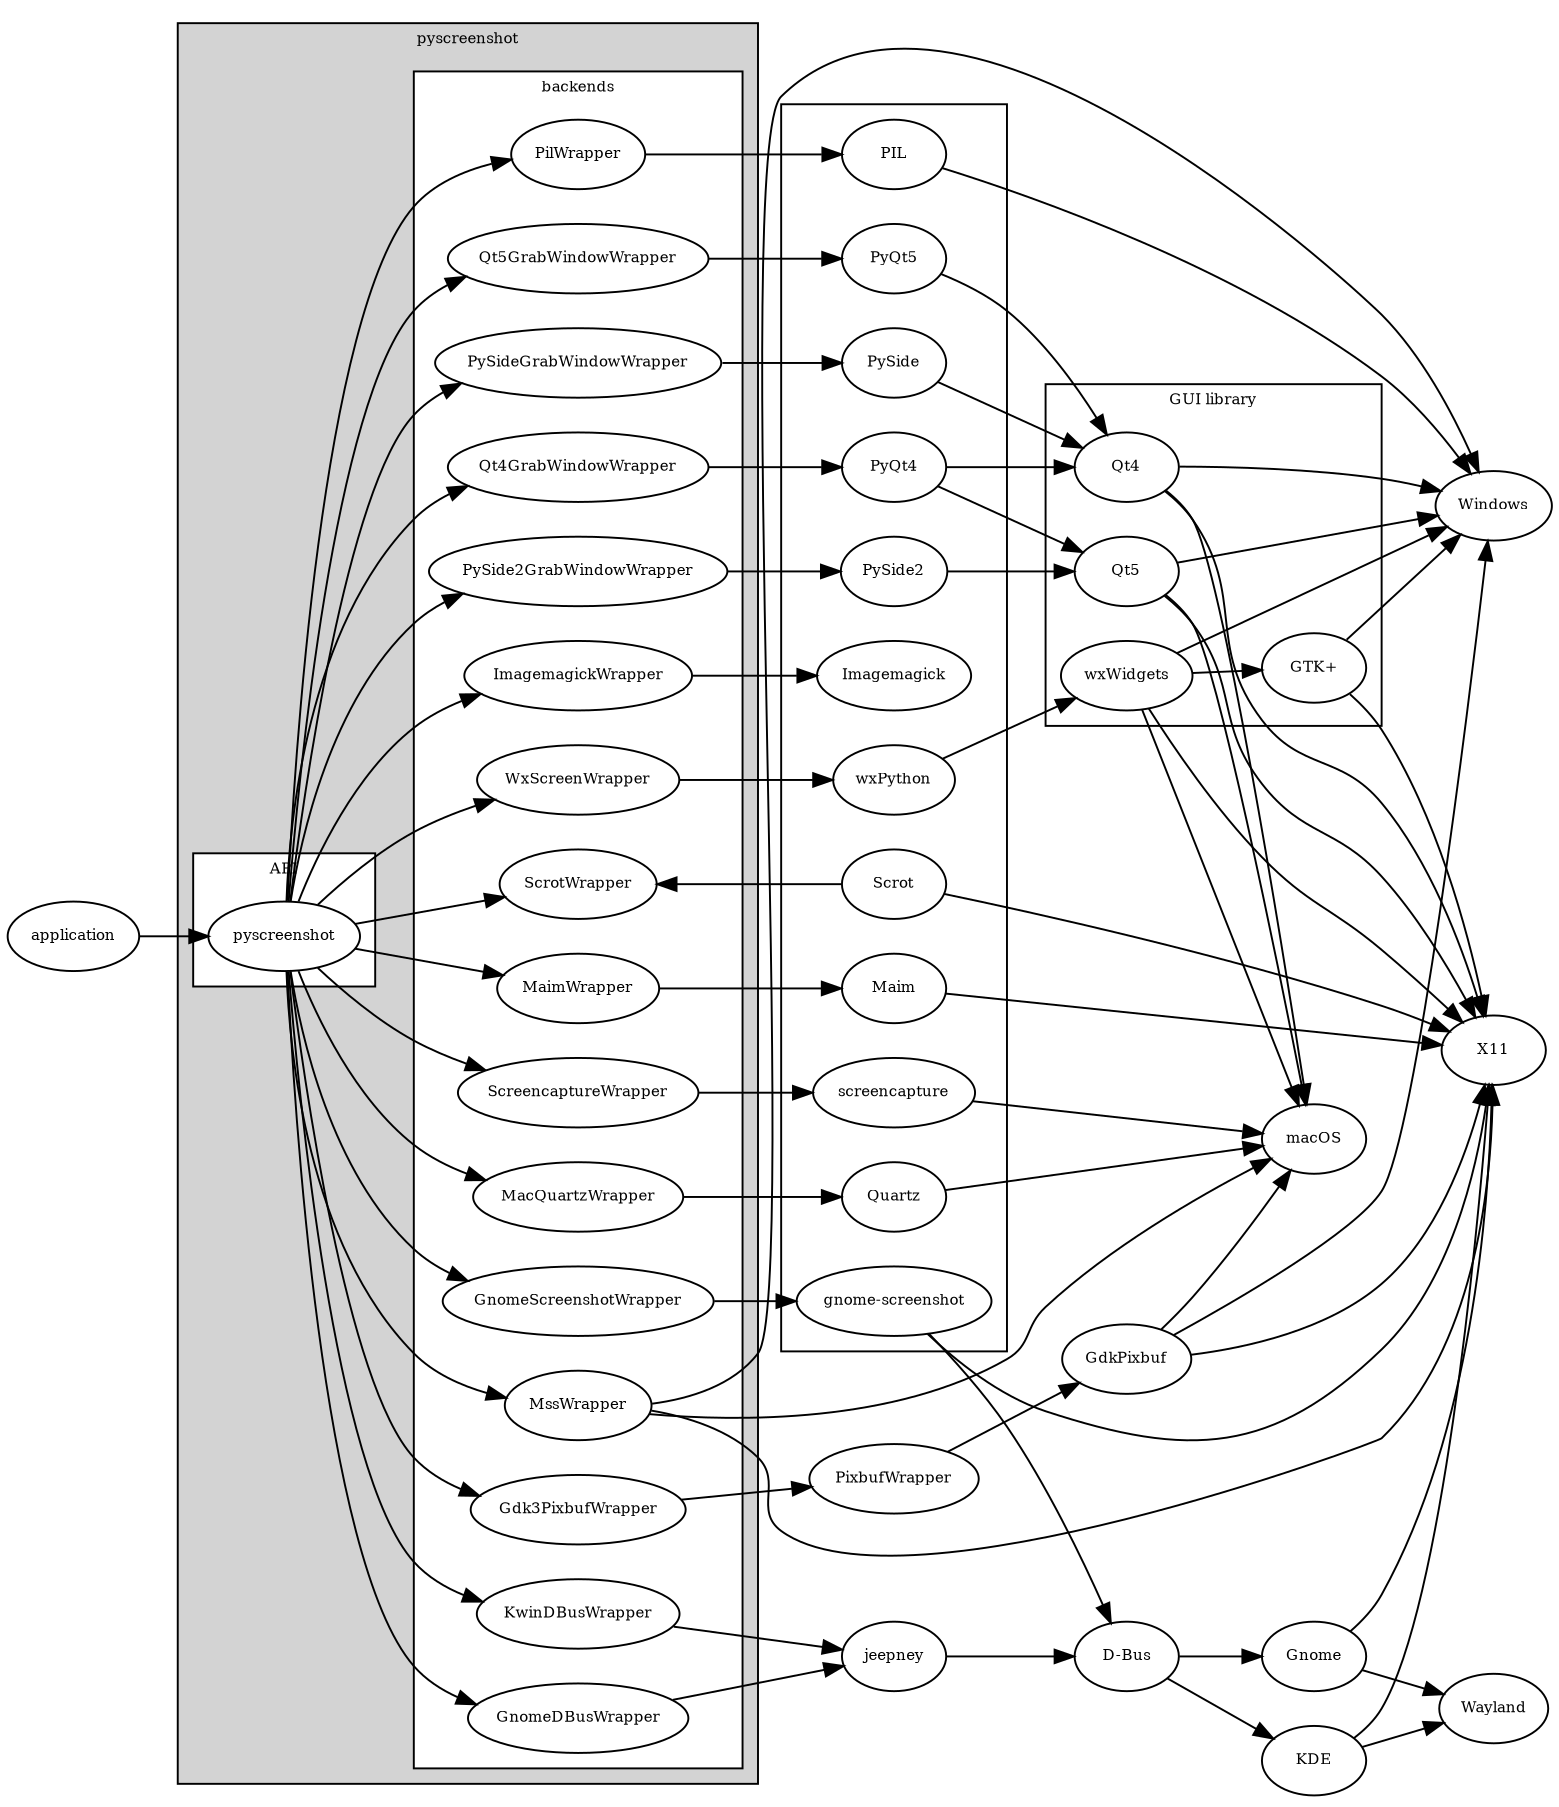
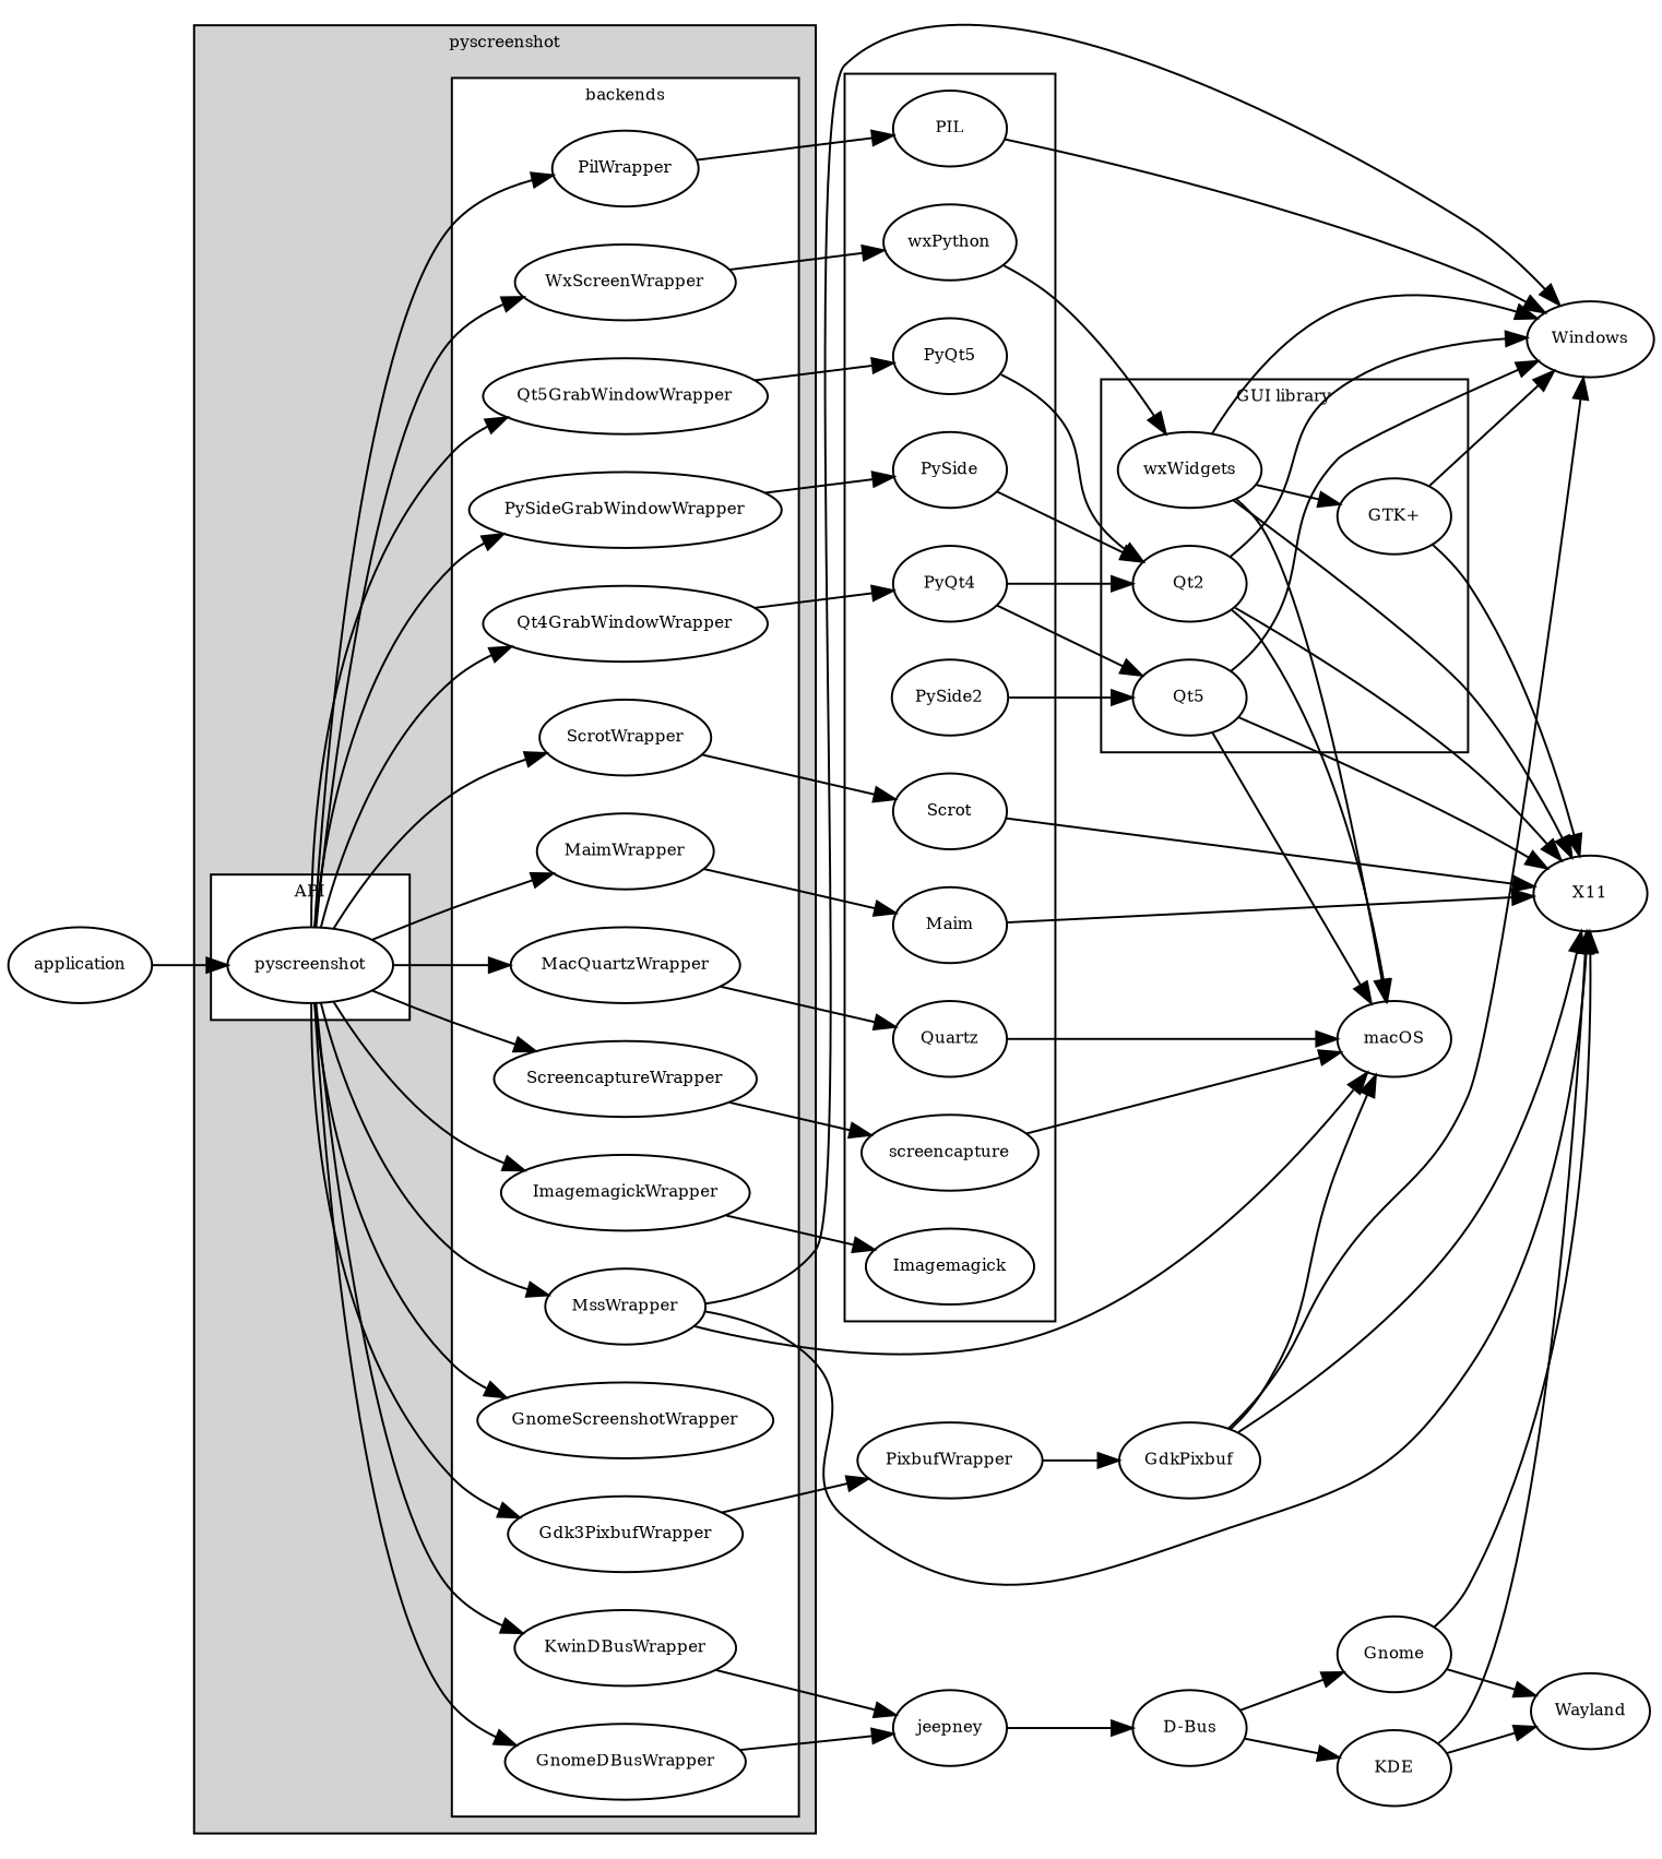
  digraph {
    fontsize=8
    rankdir=LR
    node [fontsize=8]
    pyscreenshot
    Qt4GrabWindowWrapper
    Qt5GrabWindowWrapper
    PySideGrabWindowWrapper
-   PySide2GrabWindowWrapper
    PilWrapper
    ImagemagickWrapper
    WxScreenWrapper
    ScrotWrapper
    MaimWrapper
    MacQuartzWrapper
    ScreencaptureWrapper
    Gdk3PixbufWrapper
    GnomeScreenshotWrapper
    GnomeDBusWrapper
    KwinDBusWrapper
    MssWrapper
    PIL
    wxPython
    PyQt4
    PyQt5
    PySide
    PySide2
    screencapture
    Quartz
    Scrot
    Maim
    Imagemagick
-   "gnome-screenshot"
-   Qt4
+   Qt4 [label=Qt2]
    Qt5
    wxWidgets
    "GTK+"
    n34 [label=PixbufWrapper]
    jeepney
    macOS
    Windows
    X11
    "D-Bus"
    GdkPixbuf
    Gnome
    KDE
    Wayland
    application
    subgraph cluster_1 {
      fillcolor=lightgrey
      label=pyscreenshot
      style=filled
      subgraph cluster_2 {
        fillcolor=white
        label=API
        style=filled
        pyscreenshot
      }
      subgraph cluster_3 {
        fillcolor=white
        label=backends
        style=filled
        Qt4GrabWindowWrapper
        Qt5GrabWindowWrapper
        PySideGrabWindowWrapper
-       PySide2GrabWindowWrapper
        PilWrapper
        ImagemagickWrapper
        WxScreenWrapper
        ScrotWrapper
        MaimWrapper
        MacQuartzWrapper
        ScreencaptureWrapper
        Gdk3PixbufWrapper
        GnomeScreenshotWrapper
        GnomeDBusWrapper
        KwinDBusWrapper
        MssWrapper
      }
    }
    subgraph cluster_4 {
      PIL
      wxPython
      PyQt4
      PyQt5
      PySide
      PySide2
      screencapture
      Quartz
      Scrot
      Maim
      Imagemagick
-     "gnome-screenshot"
    }
    subgraph cluster_5 {
      label="GUI library"
      Qt4
      Qt5
      wxWidgets
      "GTK+"
    }
    pyscreenshot -> Qt4GrabWindowWrapper
    pyscreenshot -> Qt5GrabWindowWrapper
    pyscreenshot -> PySideGrabWindowWrapper
-   pyscreenshot -> PySide2GrabWindowWrapper
    pyscreenshot -> PilWrapper
    pyscreenshot -> ImagemagickWrapper
    pyscreenshot -> WxScreenWrapper
    pyscreenshot -> ScrotWrapper
    pyscreenshot -> MaimWrapper
    pyscreenshot -> MacQuartzWrapper
    pyscreenshot -> ScreencaptureWrapper
    pyscreenshot -> Gdk3PixbufWrapper
    pyscreenshot -> GnomeScreenshotWrapper
    pyscreenshot -> GnomeDBusWrapper
    pyscreenshot -> KwinDBusWrapper
    pyscreenshot -> MssWrapper
    Qt4GrabWindowWrapper -> PyQt4
    Qt5GrabWindowWrapper -> PyQt5
    PySideGrabWindowWrapper -> PySide
-   PySide2GrabWindowWrapper -> PySide2
    PilWrapper -> PIL
    ImagemagickWrapper -> Imagemagick
    WxScreenWrapper -> wxPython
-   Scrot -> ScrotWrapper
+   ScrotWrapper -> Scrot
    MaimWrapper -> Maim
    MacQuartzWrapper -> Quartz
    ScreencaptureWrapper -> screencapture
    Gdk3PixbufWrapper -> n34
-   GnomeScreenshotWrapper -> "gnome-screenshot"
    GnomeDBusWrapper -> jeepney
    KwinDBusWrapper -> jeepney
    MssWrapper -> macOS
    MssWrapper -> Windows
    MssWrapper -> X11
    PIL -> Windows
    wxPython -> wxWidgets
    PyQt4 -> Qt4
    PyQt4 -> Qt5
    PyQt5 -> Qt4
    PySide -> Qt4
    PySide2 -> Qt5
    screencapture -> macOS
    Quartz -> macOS
    Scrot -> X11
    Maim -> X11
-   "gnome-screenshot" -> X11
-   "gnome-screenshot" -> "D-Bus"
    Qt4 -> macOS
    Qt4 -> Windows
    Qt4 -> X11
    Qt5 -> macOS
    Qt5 -> Windows
    Qt5 -> X11
    wxWidgets -> "GTK+"
    wxWidgets -> macOS
    wxWidgets -> Windows
    wxWidgets -> X11
    "GTK+" -> Windows
    "GTK+" -> X11
    n34 -> GdkPixbuf
    jeepney -> "D-Bus"
    "D-Bus" -> Gnome
    "D-Bus" -> KDE
    GdkPixbuf -> macOS
    GdkPixbuf -> Windows
    GdkPixbuf -> X11
    Gnome -> X11
    Gnome -> Wayland
    KDE -> X11
    KDE -> Wayland
    application -> pyscreenshot
  }
